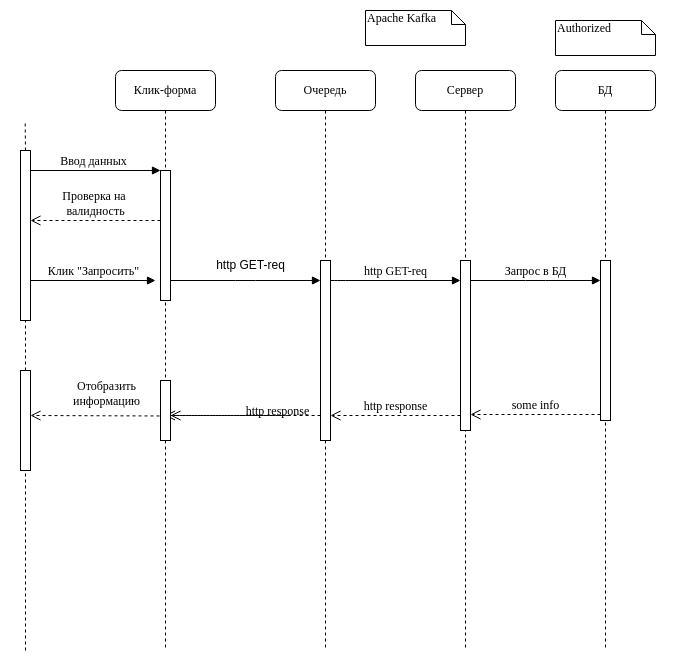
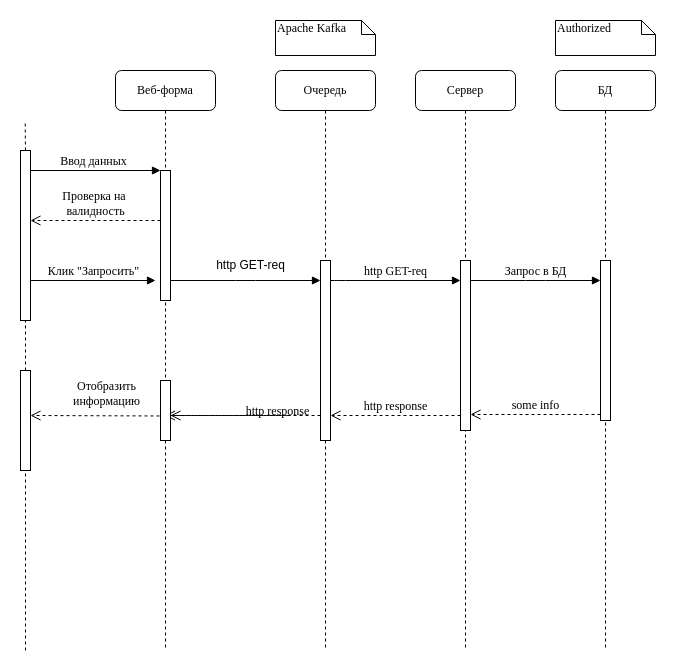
  <mxCell id="0" />
  <mxCell id="1" parent="0" />
- <mxCell id="2" value="Клик-форма" style="shape=umlLifeline;perimeter=lifelinePerimeter;whiteSpace=wrap;html=1;container=1;collapsible=0;recursiveResize=0;outlineConnect=0;rounded=1;shadow=0;comic=0;labelBackgroundColor=none;strokeWidth=1;fontFamily=Verdana;fontSize=12;align=center;" parent="1" vertex="1"><mxGeometry x="115" y="70" width="100" height="580" as="geometry" /></mxCell>
+ <mxCell id="2" value="Веб-форма" style="shape=umlLifeline;perimeter=lifelinePerimeter;whiteSpace=wrap;html=1;container=1;collapsible=0;recursiveResize=0;outlineConnect=0;rounded=1;shadow=0;comic=0;labelBackgroundColor=none;strokeWidth=1;fontFamily=Verdana;fontSize=12;align=center;" parent="1" vertex="1"><mxGeometry x="115" y="70" width="100" height="580" as="geometry" /></mxCell>
  <mxCell id="3" value="" style="html=1;points=[];perimeter=orthogonalPerimeter;rounded=0;shadow=0;comic=0;labelBackgroundColor=none;strokeWidth=1;fontFamily=Verdana;fontSize=12;align=center;" parent="2" vertex="1"><mxGeometry x="45" y="100" width="10" height="130" as="geometry" /></mxCell>
  <mxCell id="4" value="Проверка на&amp;nbsp;&lt;div&gt;валидность&lt;/div&gt;" style="html=1;verticalAlign=bottom;endArrow=open;dashed=1;endSize=8;labelBackgroundColor=none;fontFamily=Verdana;fontSize=12;edgeStyle=elbowEdgeStyle;elbow=vertical;" edge="1" parent="2"><mxGeometry relative="1" as="geometry"><mxPoint x="-85" y="150" as="targetPoint" /><Array as="points"><mxPoint x="-10" y="150" /><mxPoint x="20" y="150" /></Array><mxPoint x="45" y="150" as="sourcePoint" /></mxGeometry></mxCell>
  <mxCell id="5" value="Очередь" style="shape=umlLifeline;perimeter=lifelinePerimeter;whiteSpace=wrap;html=1;container=1;collapsible=0;recursiveResize=0;outlineConnect=0;rounded=1;shadow=0;comic=0;labelBackgroundColor=none;strokeWidth=1;fontFamily=Verdana;fontSize=12;align=center;" parent="1" vertex="1"><mxGeometry x="275" y="70" width="100" height="580" as="geometry" /></mxCell>
  <mxCell id="6" value="" style="html=1;points=[];perimeter=orthogonalPerimeter;rounded=0;shadow=0;comic=0;labelBackgroundColor=none;strokeWidth=1;fontFamily=Verdana;fontSize=12;align=center;" parent="5" vertex="1"><mxGeometry x="45" y="190" width="10" height="180" as="geometry" /></mxCell>
  <mxCell id="7" value="Сервер" style="shape=umlLifeline;perimeter=lifelinePerimeter;whiteSpace=wrap;html=1;container=1;collapsible=0;recursiveResize=0;outlineConnect=0;rounded=1;shadow=0;comic=0;labelBackgroundColor=none;strokeWidth=1;fontFamily=Verdana;fontSize=12;align=center;" parent="1" vertex="1"><mxGeometry x="415" y="70" width="100" height="580" as="geometry" /></mxCell>
  <mxCell id="8" value="http GET-req" style="html=1;verticalAlign=bottom;endArrow=block;labelBackgroundColor=none;fontFamily=Verdana;fontSize=12;edgeStyle=elbowEdgeStyle;elbow=vertical;" parent="7" edge="1"><mxGeometry relative="1" as="geometry"><mxPoint x="-85" y="210" as="sourcePoint" /><Array as="points"><mxPoint x="-80" y="210" /></Array><mxPoint x="45" y="210" as="targetPoint" /></mxGeometry></mxCell>
  <mxCell id="9" value="Запрос в БД" style="html=1;verticalAlign=bottom;endArrow=block;entryX=0;entryY=0;labelBackgroundColor=none;fontFamily=Verdana;fontSize=12;edgeStyle=elbowEdgeStyle;elbow=vertical;" parent="7" edge="1"><mxGeometry relative="1" as="geometry"><mxPoint x="55" y="210" as="sourcePoint" /><mxPoint x="185" y="210" as="targetPoint" /></mxGeometry></mxCell>
  <mxCell id="10" value="" style="html=1;points=[];perimeter=orthogonalPerimeter;rounded=0;shadow=0;comic=0;labelBackgroundColor=none;strokeWidth=1;fontFamily=Verdana;fontSize=12;align=center;" parent="7" vertex="1"><mxGeometry x="45" y="190" width="10" height="170" as="geometry" /></mxCell>
  <mxCell id="11" value="БД" style="shape=umlLifeline;perimeter=lifelinePerimeter;whiteSpace=wrap;html=1;container=1;collapsible=0;recursiveResize=0;outlineConnect=0;rounded=1;shadow=0;comic=0;labelBackgroundColor=none;strokeWidth=1;fontFamily=Verdana;fontSize=12;align=center;" parent="1" vertex="1"><mxGeometry x="555" y="70" width="100" height="580" as="geometry" /></mxCell>
  <mxCell id="12" value="" style="html=1;points=[];perimeter=orthogonalPerimeter;rounded=0;shadow=0;comic=0;labelBackgroundColor=none;strokeWidth=1;fontFamily=Verdana;fontSize=12;align=center;" parent="11" vertex="1"><mxGeometry x="45" y="190" width="10" height="160" as="geometry" /></mxCell>
  <mxCell id="13" value="Ввод данных" style="html=1;verticalAlign=bottom;endArrow=block;entryX=0;entryY=0;labelBackgroundColor=none;fontFamily=Verdana;fontSize=12;edgeStyle=elbowEdgeStyle;elbow=vertical;" parent="1" target="3" edge="1"><mxGeometry relative="1" as="geometry"><mxPoint x="25" y="170" as="sourcePoint" /></mxGeometry></mxCell>
  <mxCell id="14" value="" style="html=1;verticalAlign=bottom;endArrow=block;entryX=0;entryY=0;labelBackgroundColor=none;fontFamily=Verdana;fontSize=12;edgeStyle=elbowEdgeStyle;elbow=vertical;" parent="1" edge="1"><mxGeometry relative="1" as="geometry"><mxPoint x="170" y="280" as="sourcePoint" /><mxPoint x="320" y="280" as="targetPoint" /></mxGeometry></mxCell>
- <mxCell id="15" value="Apache Kafka" style="shape=note;whiteSpace=wrap;html=1;size=14;verticalAlign=top;align=left;spacingTop=-6;rounded=0;shadow=0;comic=0;labelBackgroundColor=none;strokeWidth=1;fontFamily=Verdana;fontSize=12" parent="1" vertex="1"><mxGeometry x="365" y="10" width="100" height="35" as="geometry" /></mxCell>
+ <mxCell id="15" value="Apache Kafka" style="shape=note;whiteSpace=wrap;html=1;size=14;verticalAlign=top;align=left;spacingTop=-6;rounded=0;shadow=0;comic=0;labelBackgroundColor=none;strokeWidth=1;fontFamily=Verdana;fontSize=12" parent="1" vertex="1"><mxGeometry x="275" y="20" width="100" height="35" as="geometry" /></mxCell>
  <mxCell id="16" value="Authorized" style="shape=note;whiteSpace=wrap;html=1;size=14;verticalAlign=top;align=left;spacingTop=-6;rounded=0;shadow=0;comic=0;labelBackgroundColor=none;strokeWidth=1;fontFamily=Verdana;fontSize=12" parent="1" vertex="1"><mxGeometry x="555" y="20" width="100" height="35" as="geometry" /></mxCell>
  <mxCell id="17" value="http GET-req" style="text;html=1;align=center;verticalAlign=middle;resizable=0;points=[];autosize=1;strokeColor=none;fillColor=none;" vertex="1" parent="1"><mxGeometry x="205" y="250" width="90" height="30" as="geometry" /></mxCell>
  <mxCell id="18" value="" style="endArrow=none;dashed=1;html=1;rounded=0;" edge="1" parent="1" source="22" target="19"><mxGeometry width="50" height="50" relative="1" as="geometry"><mxPoint x="25" y="650" as="sourcePoint" /><mxPoint x="24.52" y="120" as="targetPoint" /></mxGeometry></mxCell>
  <mxCell id="19" value="" style="rounded=0;whiteSpace=wrap;html=1;" vertex="1" parent="1"><mxGeometry x="20" y="150" width="10" height="170" as="geometry" /></mxCell>
  <mxCell id="20" value="http response" style="html=1;verticalAlign=bottom;endArrow=open;dashed=1;endSize=8;labelBackgroundColor=none;fontFamily=Verdana;fontSize=12;edgeStyle=elbowEdgeStyle;elbow=vertical;" edge="1" parent="1" source="29"><mxGeometry x="-0.164" y="-5" relative="1" as="geometry"><mxPoint x="164.5" y="415" as="targetPoint" /><Array as="points"><mxPoint x="295.07" y="415" /></Array><mxPoint x="320.07" y="415" as="sourcePoint" /><mxPoint as="offset" /></mxGeometry></mxCell>
  <mxCell id="21" value="" style="endArrow=none;dashed=1;html=1;rounded=0;" edge="1" parent="1" target="22"><mxGeometry width="50" height="50" relative="1" as="geometry"><mxPoint x="25" y="650" as="sourcePoint" /><mxPoint x="25" y="250" as="targetPoint" /></mxGeometry></mxCell>
  <mxCell id="22" value="" style="rounded=0;whiteSpace=wrap;html=1;" vertex="1" parent="1"><mxGeometry x="20" y="370" width="10" height="100" as="geometry" /></mxCell>
  <mxCell id="23" value="Клик &quot;Запросить&quot;" style="html=1;verticalAlign=bottom;endArrow=block;labelBackgroundColor=none;fontFamily=Verdana;fontSize=12;edgeStyle=elbowEdgeStyle;elbow=vertical;" edge="1" parent="1"><mxGeometry relative="1" as="geometry"><mxPoint x="30" y="280" as="sourcePoint" /><mxPoint x="155" y="280" as="targetPoint" /></mxGeometry></mxCell>
  <mxCell id="24" value="http response" style="html=1;verticalAlign=bottom;endArrow=open;dashed=1;endSize=8;labelBackgroundColor=none;fontFamily=Verdana;fontSize=12;edgeStyle=elbowEdgeStyle;elbow=vertical;" edge="1" parent="1"><mxGeometry relative="1" as="geometry"><mxPoint x="330" y="415" as="targetPoint" /><Array as="points"><mxPoint x="405" y="415" /><mxPoint x="435" y="415" /></Array><mxPoint x="460" y="415" as="sourcePoint" /></mxGeometry></mxCell>
  <mxCell id="25" value="some info" style="html=1;verticalAlign=bottom;endArrow=open;dashed=1;endSize=8;labelBackgroundColor=none;fontFamily=Verdana;fontSize=12;edgeStyle=elbowEdgeStyle;elbow=horizontal;" parent="1" edge="1"><mxGeometry relative="1" as="geometry"><mxPoint x="470" y="414" as="targetPoint" /><Array as="points"><mxPoint x="545" y="414" /><mxPoint x="575" y="414" /></Array><mxPoint x="600" y="414" as="sourcePoint" /></mxGeometry></mxCell>
  <mxCell id="26" value="Отобразить&lt;div&gt;информацию&lt;/div&gt;" style="html=1;verticalAlign=bottom;endArrow=open;dashed=1;endSize=8;labelBackgroundColor=none;fontFamily=Verdana;fontSize=12;edgeStyle=elbowEdgeStyle;elbow=vertical;" edge="1" parent="1"><mxGeometry x="-0.107" y="-5" relative="1" as="geometry"><mxPoint x="30" y="415" as="targetPoint" /><Array as="points"><mxPoint x="130.57" y="415" /><mxPoint x="160.57" y="415" /></Array><mxPoint x="165" y="415.5" as="sourcePoint" /><mxPoint x="1" as="offset" /></mxGeometry></mxCell>
  <mxCell id="27" value="" style="endArrow=none;dashed=1;html=1;rounded=0;" edge="1" parent="1"><mxGeometry width="50" height="50" relative="1" as="geometry"><mxPoint x="25" y="150" as="sourcePoint" /><mxPoint x="24.66" y="120" as="targetPoint" /></mxGeometry></mxCell>
  <mxCell id="28" value="" style="html=1;verticalAlign=bottom;endArrow=open;dashed=1;endSize=8;labelBackgroundColor=none;fontFamily=Verdana;fontSize=12;edgeStyle=elbowEdgeStyle;elbow=vertical;" edge="1" parent="1" target="29"><mxGeometry x="-0.164" y="-5" relative="1" as="geometry"><mxPoint x="164.5" y="415" as="targetPoint" /><Array as="points"><mxPoint x="265.07" y="415" /></Array><mxPoint x="320.07" y="415" as="sourcePoint" /><mxPoint as="offset" /></mxGeometry></mxCell>
  <mxCell id="29" value="" style="html=1;points=[];perimeter=orthogonalPerimeter;rounded=0;shadow=0;comic=0;labelBackgroundColor=none;strokeWidth=1;fontFamily=Verdana;fontSize=12;align=center;" vertex="1" parent="1"><mxGeometry x="160" y="380" width="10" height="60" as="geometry" /></mxCell>
